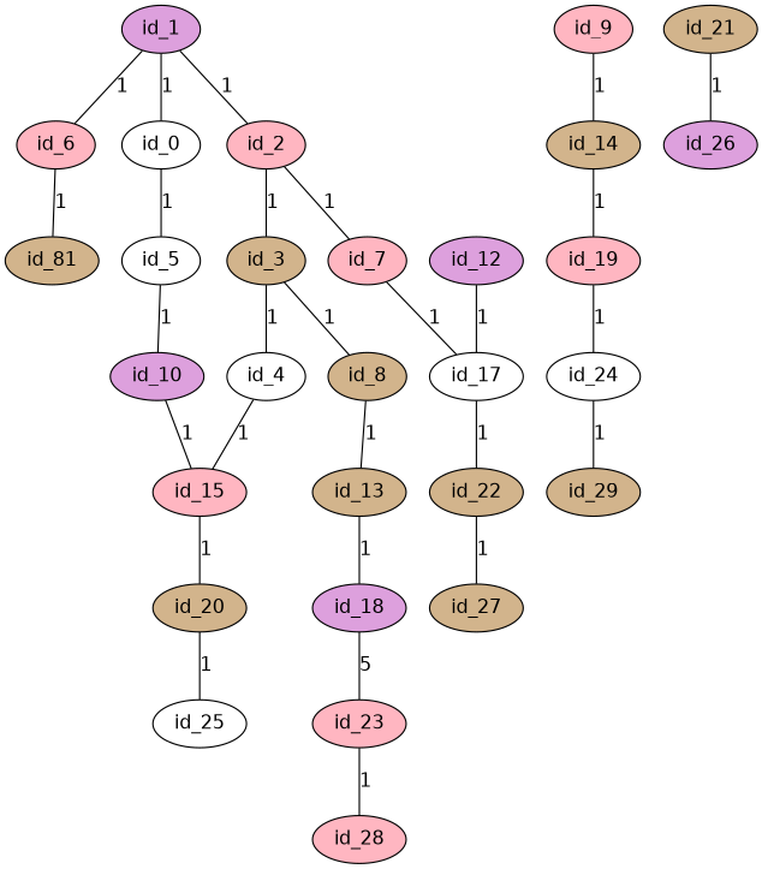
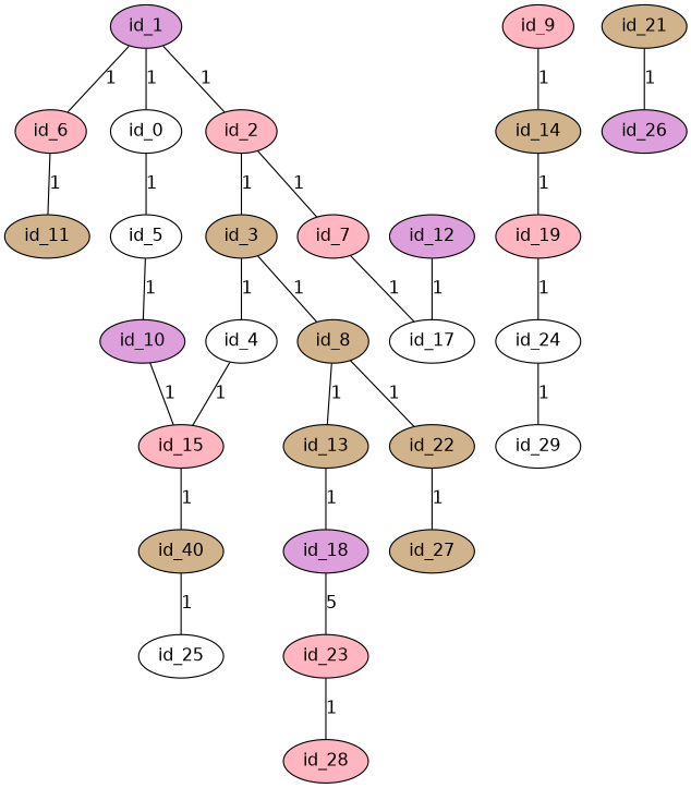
  graph {
    fontname="DejaVu Sans"
    node [fillcolor=tan fontname="DejaVu Sans" style=filled]
    edge [fontname="DejaVu Sans"]
    id_6 [fillcolor=lightpink]
-   id_11 [label=id_81]
+   id_11
    id_5 [fillcolor=white]
    id_10 [fillcolor=plum]
    id_15 [fillcolor=lightpink]
    id_4 [fillcolor=white]
    id_3
    id_8
    id_13
    id_7 [fillcolor=lightpink]
    id_17 [fillcolor=white]
    id_12 [fillcolor=plum]
-   id_20
+   id_20 [label=id_40]
    id_9 [fillcolor=lightpink]
    id_14
    id_18 [fillcolor=plum]
    id_22
    id_26 [fillcolor=plum]
    id_21
    id_25 [fillcolor=white]
    id_19 [fillcolor=lightpink]
    id_23 [fillcolor=lightpink]
    id_27
    id_24 [fillcolor=white]
    id_28 [fillcolor=lightpink]
-   id_29
+   id_29 [fillcolor=white]
    id_1 [fillcolor=plum]
    id_0 [fillcolor=white]
    id_2 [fillcolor=lightpink]
    id_6 -- id_11 [label=1]
    id_5 -- id_10 [label=1]
    id_10 -- id_15 [label=1]
    id_15 -- id_20 [label=1]
    id_4 -- id_15 [label=1]
    id_3 -- id_4 [label=1]
    id_3 -- id_8 [label=1]
    id_8 -- id_13 [label=1]
    id_13 -- id_18 [label=1]
    id_7 -- id_17 [label=1]
-   id_17 -- id_22 [label=1]
+   id_8 -- id_22 [label=1]
    id_12 -- id_17 [label=1]
    id_20 -- id_25 [label=1]
    id_9 -- id_14 [label=1]
    id_14 -- id_19 [label=1]
    id_18 -- id_23 [label=5]
    id_22 -- id_27 [label=1]
    id_21 -- id_26 [label=1]
    id_19 -- id_24 [label=1]
    id_23 -- id_28 [label=1]
    id_24 -- id_29 [label=1]
    id_1 -- id_6 [label=1]
    id_1 -- id_0 [label=1]
    id_1 -- id_2 [label=1]
    id_0 -- id_5 [label=1]
    id_2 -- id_3 [label=1]
    id_2 -- id_7 [label=1]
  }
